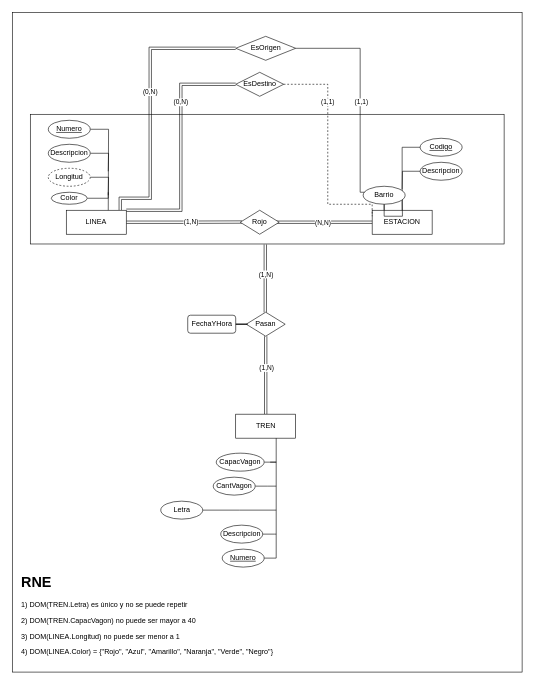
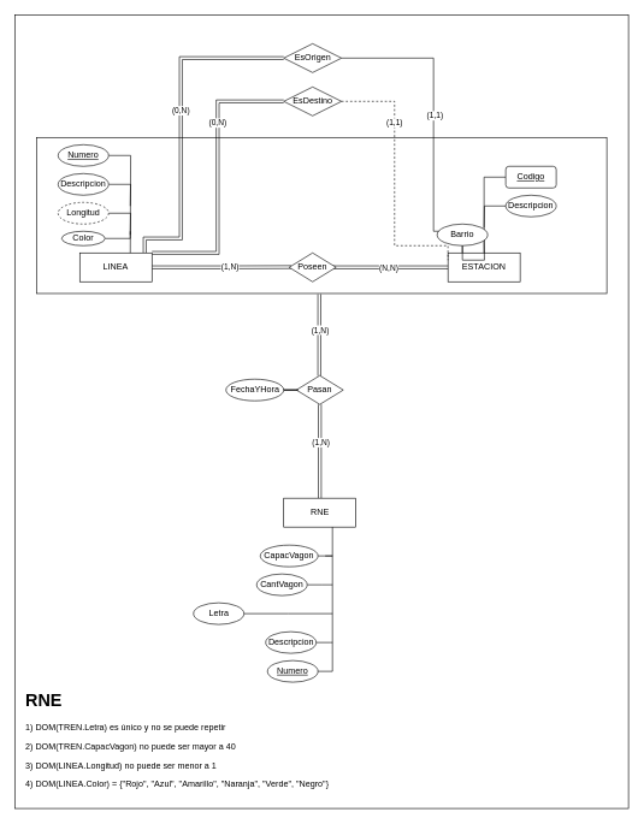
  <mxCell id="0" />
  <mxCell id="1" parent="0" />
  <mxCell id="2" value="" style="rounded=0;whiteSpace=wrap;html=1;fillColor=none;" vertex="1" parent="1"><mxGeometry y="20" width="850" height="1100" as="geometry" x="20" /></mxCell>
  <mxCell id="3" value="" style="rounded=0;whiteSpace=wrap;html=1;fillColor=none;" parent="1" vertex="1"><mxGeometry x="50" y="190" width="790" height="216.25" as="geometry" /></mxCell>
  <mxCell id="4" style="edgeStyle=orthogonalEdgeStyle;rounded=0;orthogonalLoop=1;jettySize=auto;html=1;entryX=0.5;entryY=1;entryDx=0;entryDy=0;endArrow=none;endFill=0;shape=link;" parent="1" source="5" target="38" edge="1"><mxGeometry relative="1" as="geometry" /></mxCell>
- <mxCell id="5" value="TREN" style="whiteSpace=wrap;html=1;align=center;" parent="1" vertex="1"><mxGeometry x="392.5" y="690" width="100" height="40" as="geometry" /></mxCell>
+ <mxCell id="5" value="RNE" style="whiteSpace=wrap;html=1;align=center;" parent="1" vertex="1"><mxGeometry x="392.5" y="690" width="100" height="40" as="geometry" /></mxCell>
  <mxCell id="6" style="edgeStyle=orthogonalEdgeStyle;rounded=0;orthogonalLoop=1;jettySize=auto;html=1;endArrow=none;endFill=0;" parent="1" source="7" edge="1"><mxGeometry relative="1" as="geometry"><Array as="points"><mxPoint x="460" y="930" /><mxPoint x="460" y="730" /></Array><mxPoint x="460" y="730" as="targetPoint" /></mxGeometry></mxCell>
  <mxCell id="7" value="Numero" style="ellipse;whiteSpace=wrap;html=1;align=center;fontStyle=4;" parent="1" vertex="1"><mxGeometry x="370" y="915" width="70" height="30" as="geometry" /></mxCell>
  <mxCell id="8" style="edgeStyle=orthogonalEdgeStyle;rounded=0;orthogonalLoop=1;jettySize=auto;html=1;endArrow=none;endFill=0;" parent="1" source="9" edge="1"><mxGeometry relative="1" as="geometry"><mxPoint x="460" y="890" as="targetPoint" /></mxGeometry></mxCell>
  <mxCell id="9" value="Descripcion" style="ellipse;whiteSpace=wrap;html=1;align=center;" parent="1" vertex="1"><mxGeometry x="367.5" y="875" width="70" height="30" as="geometry" /></mxCell>
  <mxCell id="10" style="edgeStyle=orthogonalEdgeStyle;rounded=0;orthogonalLoop=1;jettySize=auto;html=1;endArrow=none;endFill=0;" parent="1" source="11" edge="1"><mxGeometry relative="1" as="geometry"><mxPoint x="460" y="850" as="targetPoint" /></mxGeometry></mxCell>
  <mxCell id="11" value="Letra" style="ellipse;whiteSpace=wrap;html=1;align=center;" parent="1" vertex="1"><mxGeometry x="267.5" y="835" width="70" height="30" as="geometry" /></mxCell>
  <mxCell id="12" style="edgeStyle=orthogonalEdgeStyle;rounded=0;orthogonalLoop=1;jettySize=auto;html=1;endArrow=none;endFill=0;" parent="1" source="13" edge="1"><mxGeometry relative="1" as="geometry"><mxPoint x="460" y="810" as="targetPoint" /></mxGeometry></mxCell>
  <mxCell id="13" value="CantVagon" style="ellipse;whiteSpace=wrap;html=1;align=center;" parent="1" vertex="1"><mxGeometry x="355" y="795" width="70" height="30" as="geometry" /></mxCell>
  <mxCell id="14" style="edgeStyle=orthogonalEdgeStyle;rounded=0;orthogonalLoop=1;jettySize=auto;html=1;endArrow=none;endFill=0;" parent="1" source="15" edge="1"><mxGeometry relative="1" as="geometry"><mxPoint x="450" y="770" as="targetPoint" /></mxGeometry></mxCell>
  <mxCell id="15" value="CapacVagon" style="ellipse;whiteSpace=wrap;html=1;align=center;" parent="1" vertex="1"><mxGeometry x="360" y="755" width="80" height="30" as="geometry" /></mxCell>
  <mxCell id="16" value="&lt;h1&gt;RNE&lt;/h1&gt;&lt;p&gt;1) DOM(TREN.Letra) es único y no se puede repetir&lt;/p&gt;&lt;p&gt;2) DOM(TREN.CapacVagon) no puede ser mayor a 40&lt;/p&gt;&lt;p&gt;3) DOM(LINEA.Longitud) no puede ser menor a 1&lt;/p&gt;&lt;p&gt;4) DOM(LINEA.Color) = {&quot;Rojo&quot;, &quot;Azul&quot;, &quot;Amarillo&quot;, &quot;Naranja&quot;, &quot;Verde&quot;, &quot;Negro&quot;}&lt;/p&gt;" style="text;html=1;strokeColor=none;fillColor=none;spacing=5;spacingTop=-20;whiteSpace=wrap;overflow=hidden;rounded=0;" parent="1" vertex="1"><mxGeometry x="30" y="950" width="510" height="170" as="geometry" /></mxCell>
  <mxCell id="17" value="ESTACION" style="whiteSpace=wrap;html=1;align=center;" parent="1" vertex="1"><mxGeometry x="620" y="350" width="100" height="40" as="geometry" /></mxCell>
  <mxCell id="18" style="edgeStyle=orthogonalEdgeStyle;rounded=0;orthogonalLoop=1;jettySize=auto;html=1;entryX=0.5;entryY=0;entryDx=0;entryDy=0;endArrow=none;endFill=0;" parent="1" source="19" target="17" edge="1"><mxGeometry relative="1" as="geometry"><Array as="points"><mxPoint x="670" y="245" /></Array></mxGeometry></mxCell>
- <mxCell id="19" value="Codigo" style="ellipse;whiteSpace=wrap;html=1;align=center;fontStyle=4;" parent="1" vertex="1"><mxGeometry x="700" y="230" width="70" height="30" as="geometry" /></mxCell>
+ <mxCell id="19" value="Codigo" style="whiteSpace=wrap;html=1;align=center;fontStyle=4;rounded=1;" parent="1" vertex="1"><mxGeometry x="700" y="230" width="70" height="30" as="geometry" /></mxCell>
  <mxCell id="20" style="edgeStyle=orthogonalEdgeStyle;rounded=0;orthogonalLoop=1;jettySize=auto;html=1;endArrow=none;endFill=0;" parent="1" source="21" edge="1"><mxGeometry relative="1" as="geometry"><mxPoint x="670" y="315" as="targetPoint" /></mxGeometry></mxCell>
  <mxCell id="21" value="Descripcion" style="ellipse;whiteSpace=wrap;html=1;align=center;" parent="1" vertex="1"><mxGeometry x="700" y="270" width="70" height="30" as="geometry" /></mxCell>
  <mxCell id="22" style="edgeStyle=orthogonalEdgeStyle;shape=link;rounded=0;orthogonalLoop=1;jettySize=auto;html=1;endArrow=none;endFill=0;entryX=0.047;entryY=0.491;entryDx=0;entryDy=0;entryPerimeter=0;" parent="1" source="26" target="35" edge="1"><mxGeometry relative="1" as="geometry" /></mxCell>
  <mxCell id="23" value="(0,N)" style="edgeStyle=orthogonalEdgeStyle;rounded=0;orthogonalLoop=1;jettySize=auto;html=1;entryX=0;entryY=0.5;entryDx=0;entryDy=0;endArrow=none;endFill=0;shape=link;" parent="1" source="26" target="44" edge="1"><mxGeometry x="0.381" relative="1" as="geometry"><Array as="points"><mxPoint x="301" y="350" /><mxPoint x="301" y="140" /></Array><mxPoint as="offset" /></mxGeometry></mxCell>
  <mxCell id="24" style="edgeStyle=orthogonalEdgeStyle;rounded=0;orthogonalLoop=1;jettySize=auto;html=1;entryX=0;entryY=0.5;entryDx=0;entryDy=0;endArrow=none;endFill=0;shape=link;" parent="1" source="26" target="47" edge="1"><mxGeometry relative="1" as="geometry"><Array as="points"><mxPoint x="200" y="330" /><mxPoint x="250" y="330" /><mxPoint x="250" y="80" /></Array></mxGeometry></mxCell>
  <mxCell id="25" value="(0,N)" style="edgeLabel;html=1;align=center;verticalAlign=middle;resizable=0;points=[];" parent="24" vertex="1" connectable="0"><mxGeometry x="0.073" y="1" relative="1" as="geometry"><mxPoint as="offset" /></mxGeometry></mxCell>
  <mxCell id="26" value="LINEA" style="whiteSpace=wrap;html=1;align=center;" parent="1" vertex="1"><mxGeometry x="110" y="350" width="100" height="40" as="geometry" /></mxCell>
  <mxCell id="27" style="edgeStyle=orthogonalEdgeStyle;rounded=0;orthogonalLoop=1;jettySize=auto;html=1;endArrow=none;endFill=0;" parent="1" source="28" edge="1"><mxGeometry relative="1" as="geometry"><mxPoint x="180" y="350" as="targetPoint" /></mxGeometry></mxCell>
  <mxCell id="28" value="Numero" style="ellipse;whiteSpace=wrap;html=1;align=center;fontStyle=4;" parent="1" vertex="1"><mxGeometry x="80" y="200" width="70" height="30" as="geometry" /></mxCell>
  <mxCell id="29" style="edgeStyle=orthogonalEdgeStyle;rounded=0;orthogonalLoop=1;jettySize=auto;html=1;endArrow=none;endFill=0;" parent="1" source="30" edge="1"><mxGeometry relative="1" as="geometry"><mxPoint x="180" y="285" as="targetPoint" /></mxGeometry></mxCell>
  <mxCell id="30" value="Descripcion" style="ellipse;whiteSpace=wrap;html=1;align=center;" parent="1" vertex="1"><mxGeometry x="80" y="240" width="70" height="30" as="geometry" /></mxCell>
  <mxCell id="31" style="edgeStyle=orthogonalEdgeStyle;rounded=0;orthogonalLoop=1;jettySize=auto;html=1;endArrow=none;endFill=0;" parent="1" source="32" edge="1"><mxGeometry relative="1" as="geometry"><mxPoint x="180" y="325" as="targetPoint" /></mxGeometry></mxCell>
  <mxCell id="32" value="Longitud" style="ellipse;whiteSpace=wrap;html=1;align=center;dashed=1;" parent="1" vertex="1"><mxGeometry x="80" y="280" width="70" height="30" as="geometry" /></mxCell>
  <mxCell id="33" style="edgeStyle=orthogonalEdgeStyle;rounded=0;orthogonalLoop=1;jettySize=auto;html=1;endArrow=none;endFill=0;shape=link;exitX=0.923;exitY=0.5;exitDx=0;exitDy=0;exitPerimeter=0;" parent="1" source="35" edge="1"><mxGeometry relative="1" as="geometry"><mxPoint x="620" y="370" as="targetPoint" /><Array as="points" /></mxGeometry></mxCell>
  <mxCell id="34" value="(N,N)" style="edgeLabel;html=1;align=center;verticalAlign=middle;resizable=0;points=[];" parent="33" vertex="1" connectable="0"><mxGeometry x="-0.08" y="-4" relative="1" as="geometry"><mxPoint x="4" y="-4" as="offset" /></mxGeometry></mxCell>
- <mxCell id="35" value="Rojo" style="shape=rhombus;perimeter=rhombusPerimeter;whiteSpace=wrap;html=1;align=center;" parent="1" vertex="1"><mxGeometry x="400" y="350" width="65" height="40" as="geometry" /></mxCell>
+ <mxCell id="35" value="Poseen" style="shape=rhombus;perimeter=rhombusPerimeter;whiteSpace=wrap;html=1;align=center;" parent="1" vertex="1"><mxGeometry x="400" y="350" width="65" height="40" as="geometry" /></mxCell>
  <mxCell id="36" value="(1,N)" style="edgeLabel;html=1;align=center;verticalAlign=middle;resizable=0;points=[];" parent="1" vertex="1" connectable="0"><mxGeometry x="550.429" y="380" as="geometry"><mxPoint x="-233" y="-11" as="offset" /></mxGeometry></mxCell>
  <mxCell id="37" style="edgeStyle=orthogonalEdgeStyle;rounded=0;orthogonalLoop=1;jettySize=auto;html=1;entryX=0.496;entryY=1.004;entryDx=0;entryDy=0;entryPerimeter=0;endArrow=none;endFill=0;shape=link;" parent="1" source="38" target="3" edge="1"><mxGeometry relative="1" as="geometry"><Array as="points"><mxPoint x="443" y="463" /><mxPoint x="442" y="463" /><mxPoint x="442" y="407" /></Array></mxGeometry></mxCell>
  <mxCell id="38" value="Pasan" style="shape=rhombus;perimeter=rhombusPerimeter;whiteSpace=wrap;html=1;align=center;" parent="1" vertex="1"><mxGeometry x="410" y="520" width="65" height="40" as="geometry" /></mxCell>
  <mxCell id="39" value="(1,N)" style="edgeLabel;html=1;align=center;verticalAlign=middle;resizable=0;points=[];" parent="1" vertex="1" connectable="0"><mxGeometry x="360.005" y="590" as="geometry"><mxPoint x="83" y="22" as="offset" /></mxGeometry></mxCell>
  <mxCell id="40" value="(1,N)" style="edgeLabel;html=1;align=center;verticalAlign=middle;resizable=0;points=[];" parent="1" vertex="1" connectable="0"><mxGeometry x="387.505" y="650" as="geometry"><mxPoint x="55" y="-194" as="offset" /></mxGeometry></mxCell>
  <mxCell id="41" value="" style="edgeStyle=orthogonalEdgeStyle;rounded=0;orthogonalLoop=1;jettySize=auto;html=1;endArrow=none;endFill=0;" parent="1" source="42" target="38" edge="1"><mxGeometry relative="1" as="geometry" /></mxCell>
- <mxCell id="42" value="FechaYHora" style="whiteSpace=wrap;html=1;align=center;rounded=1;" parent="1" vertex="1"><mxGeometry x="312.5" y="525" width="80" height="30" as="geometry" /></mxCell>
+ <mxCell id="42" value="FechaYHora" style="ellipse;whiteSpace=wrap;html=1;align=center;" parent="1" vertex="1"><mxGeometry x="312.5" y="525" width="80" height="30" as="geometry" /></mxCell>
  <mxCell id="43" value="(1,1)" style="edgeStyle=orthogonalEdgeStyle;rounded=0;orthogonalLoop=1;jettySize=auto;html=1;entryX=0;entryY=0.25;entryDx=0;entryDy=0;endArrow=none;endFill=0;dashed=1;" parent="1" source="44" target="17" edge="1"><mxGeometry x="-0.437" relative="1" as="geometry"><Array as="points"><mxPoint x="546" y="140" /><mxPoint x="546" y="340" /><mxPoint x="620" y="340" /></Array><mxPoint as="offset" /></mxGeometry></mxCell>
  <mxCell id="44" value="EsDestino" style="shape=rhombus;perimeter=rhombusPerimeter;whiteSpace=wrap;html=1;align=center;" parent="1" vertex="1"><mxGeometry x="392.5" y="120" width="80" height="40" as="geometry" /></mxCell>
  <mxCell id="45" style="edgeStyle=orthogonalEdgeStyle;rounded=0;orthogonalLoop=1;jettySize=auto;html=1;endArrow=none;endFill=0;entryX=0.2;entryY=-0.003;entryDx=0;entryDy=0;entryPerimeter=0;" parent="1" source="47" target="17" edge="1"><mxGeometry relative="1" as="geometry"><mxPoint x="640" y="349" as="targetPoint" /><Array as="points"><mxPoint x="600" y="80" /><mxPoint x="600" y="320" /><mxPoint x="640" y="320" /></Array></mxGeometry></mxCell>
  <mxCell id="46" value="(1,1)" style="edgeLabel;html=1;align=center;verticalAlign=middle;resizable=0;points=[];" parent="45" vertex="1" connectable="0"><mxGeometry x="0.026" y="1" relative="1" as="geometry"><mxPoint y="-17" as="offset" /></mxGeometry></mxCell>
- <mxCell id="47" value="EsOrigen" style="shape=rhombus;perimeter=rhombusPerimeter;whiteSpace=wrap;html=1;align=center;" parent="1" vertex="1"><mxGeometry x="392.5" y="60" width="100" height="40" as="geometry" /></mxCell>
+ <mxCell id="47" value="EsOrigen" style="shape=rhombus;perimeter=rhombusPerimeter;whiteSpace=wrap;html=1;align=center;" parent="1" vertex="1"><mxGeometry x="392.5" y="60" width="80" height="40" as="geometry" /></mxCell>
  <mxCell id="48" style="edgeStyle=orthogonalEdgeStyle;rounded=0;orthogonalLoop=1;jettySize=auto;html=1;endArrow=none;endFill=0;" edge="1" parent="1" source="49"><mxGeometry relative="1" as="geometry"><mxPoint x="670" y="325" as="targetPoint" /></mxGeometry></mxCell>
  <mxCell id="49" value="Barrio" style="ellipse;whiteSpace=wrap;html=1;align=center;" vertex="1" parent="1"><mxGeometry x="605" y="310" width="70" height="30" as="geometry" /></mxCell>
  <mxCell id="50" style="edgeStyle=orthogonalEdgeStyle;rounded=0;orthogonalLoop=1;jettySize=auto;html=1;endArrow=none;endFill=0;" edge="1" parent="1" source="51"><mxGeometry relative="1" as="geometry"><mxPoint x="180" y="320" as="targetPoint" /><Array as="points"><mxPoint x="180" y="330" /></Array></mxGeometry></mxCell>
  <mxCell id="51" value="Color" style="ellipse;whiteSpace=wrap;html=1;align=center;" vertex="1" parent="1"><mxGeometry x="85" y="320" width="60" height="20" as="geometry" /></mxCell>
